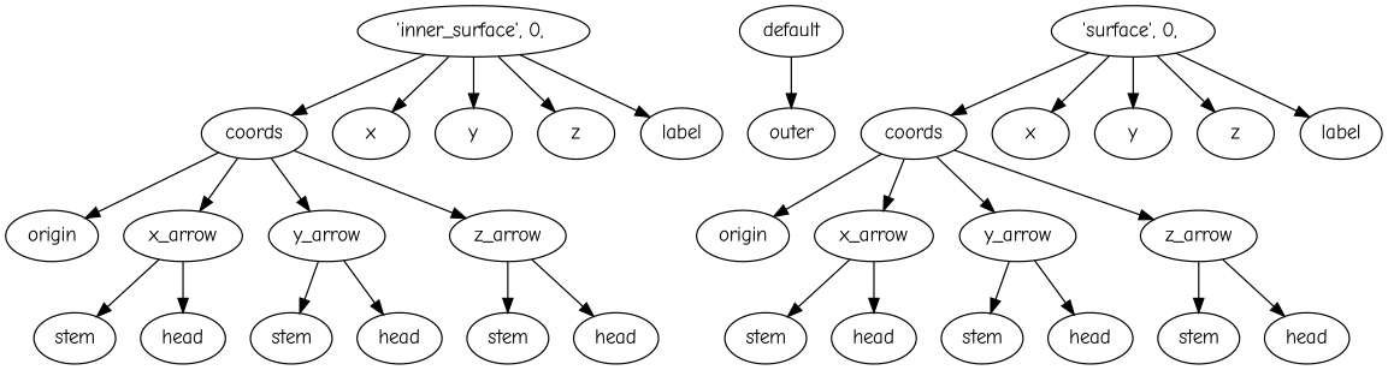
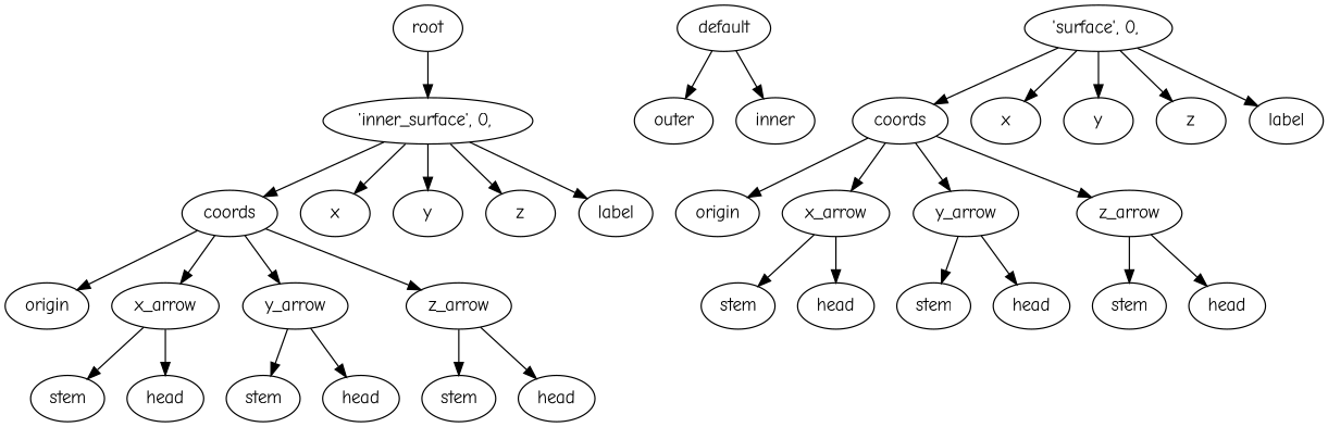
  digraph {
    fontname="Comic Neue"
    rankdir=TB
    node [fontname="Comic Neue"]
    edge [fontname="Comic Neue"]
+   n1 [label=root]
    n2 [label="'inner_surface',\ 0,\ "]
    n3 [label=default]
    n4 [label=outer]
+   n5 [label=inner]
    n6 [label="'surface',\ 0,\ "]
    n7 [label=coords]
    n8 [label=x]
    n9 [label=y]
    n10 [label=z]
    n11 [label=label]
    n12 [label=coords]
    n13 [label=x]
    n14 [label=y]
    n15 [label=z]
    n16 [label=label]
    n17 [label=origin]
    n18 [label=x_arrow]
    n19 [label=y_arrow]
    n20 [label=z_arrow]
    n21 [label=stem]
    n22 [label=head]
    n23 [label=stem]
    n24 [label=head]
    n25 [label=stem]
    n26 [label=head]
    n27 [label=origin]
    n28 [label=x_arrow]
    n29 [label=y_arrow]
    n30 [label=z_arrow]
    n31 [label=stem]
    n32 [label=head]
    n33 [label=stem]
    n34 [label=head]
    n35 [label=stem]
    n36 [label=head]
+   n1 -> n2
    n2 -> n12
    n2 -> n13
    n2 -> n14
    n2 -> n15
    n2 -> n16
    n3 -> n4
+   n3 -> n5
    n6 -> n7
    n6 -> n8
    n6 -> n9
    n6 -> n10
    n6 -> n11
    n7 -> n17
    n7 -> n18
    n7 -> n19
    n7 -> n20
    n12 -> n27
    n12 -> n28
    n12 -> n29
    n12 -> n30
    n18 -> n21
    n18 -> n22
    n19 -> n23
    n19 -> n24
    n20 -> n25
    n20 -> n26
    n28 -> n31
    n28 -> n32
    n29 -> n33
    n29 -> n34
    n30 -> n35
    n30 -> n36
  }
